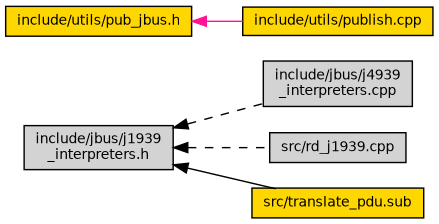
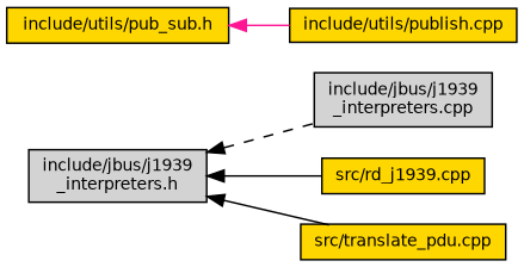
  digraph {
    rankdir=LR
    node [color=black fillcolor=gold fontname=Helvetica fontsize=10 shape=record style=filled]
    edge [color=black dir=back fontname=Helvetica fontsize=10 labelfontname=Helvetica labelfontsize=10 style=dashed]
    n1 [fillcolor=lightgrey fontcolor=black height=0.2 label="include/jbus/j1939\l_interpreters.h" width=0.4]
-   n2 [fillcolor=lightgrey height=0.2 label="include/jbus/j4939\l_interpreters.cpp" width=0.4]
-   n3 [fillcolor=lightgrey height=0.2 label="src/rd_j1939.cpp" width=0.4]
-   n4 [height=0.2 label="src/translate_pdu.sub" width=0.4]
-   n5 [height=0.2 label="include/utils/pub_jbus.h" width=0.4]
+   n2 [fillcolor=lightgrey height=0.2 label="include/jbus/j1939\l_interpreters.cpp" width=0.4]
+   n3 [height=0.2 label="src/rd_j1939.cpp" width=0.4]
+   n4 [height=0.2 label="src/translate_pdu.cpp" width=0.4]
+   n5 [height=0.2 label="include/utils/pub_sub.h" width=0.4]
    n6 [height=0.2 label="include/utils/publish.cpp" width=0.4]
    n1 -> n2
-   n1 -> n3
+   n1 -> n3 [style=solid]
    n1 -> n4 [style=solid]
    n5 -> n6 [color=deeppink style=solid]
  }
